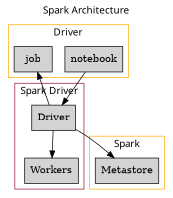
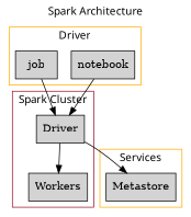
  digraph {
    compound=true
    fontname=Verdana
    fontsize=14
    label="Spark Architecture"
    labelloc=t
    rankdir=TB
    node [shape=box style=filled]
    notebook
    job
    Workers
    Driver
    Metastore
    subgraph cluster_1 {
      color="#FFAB00"
      label=Driver
      notebook
      job
    }
    subgraph cluster_2 {
      color="#98102A"
-     label="Spark Driver"
+     label="Spark Cluster"
      Workers
      Driver
    }
    subgraph cluster_3 {
      color="#FFAB00"
-     label=Spark
+     label=Services
      Metastore
    }
    notebook -> Driver
-   Driver -> job
+   job -> Driver
    Driver -> Workers
    Driver -> Metastore
  }
